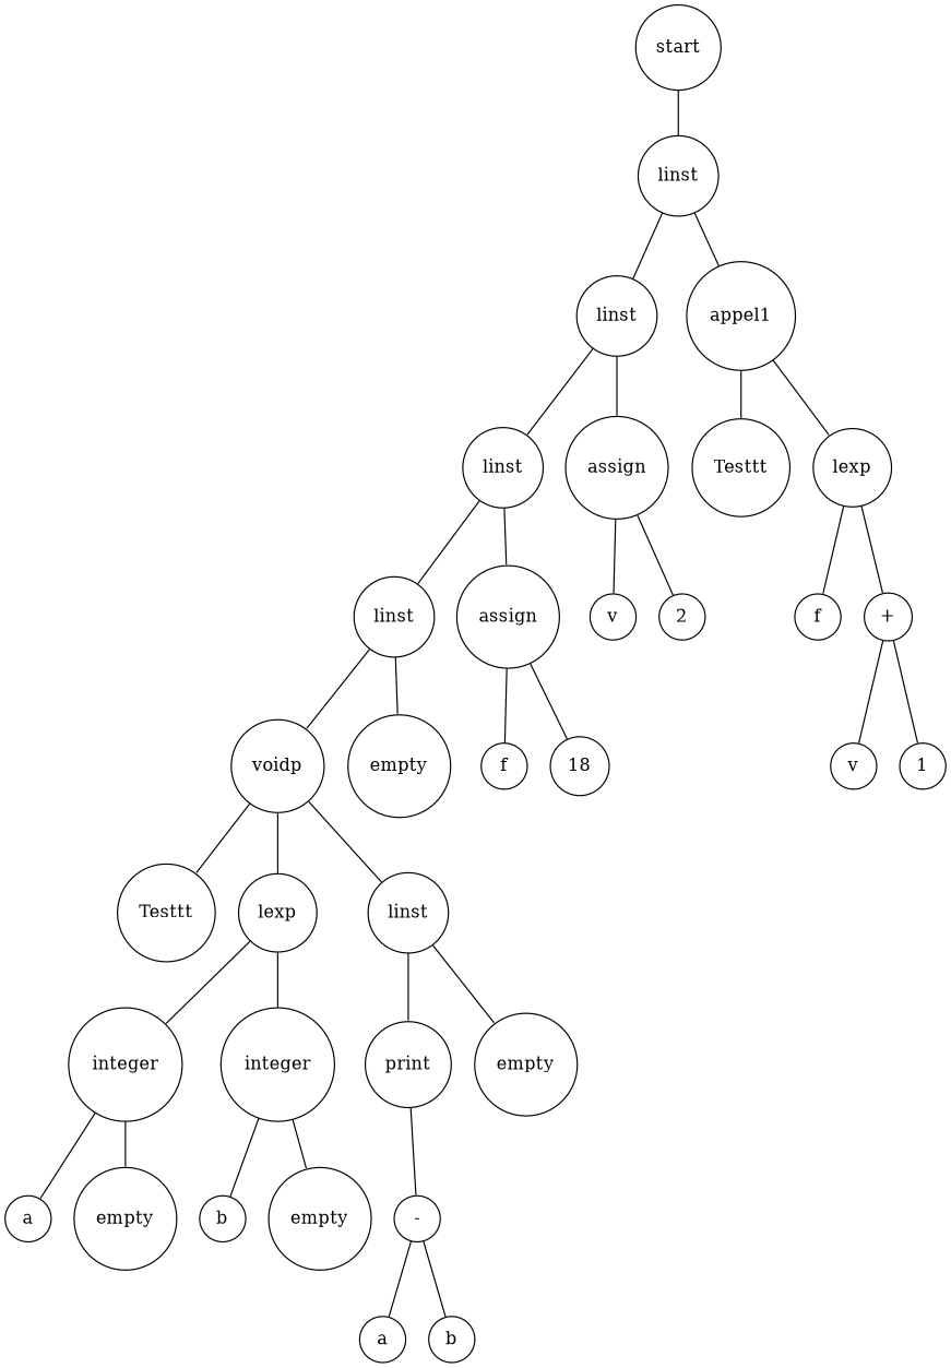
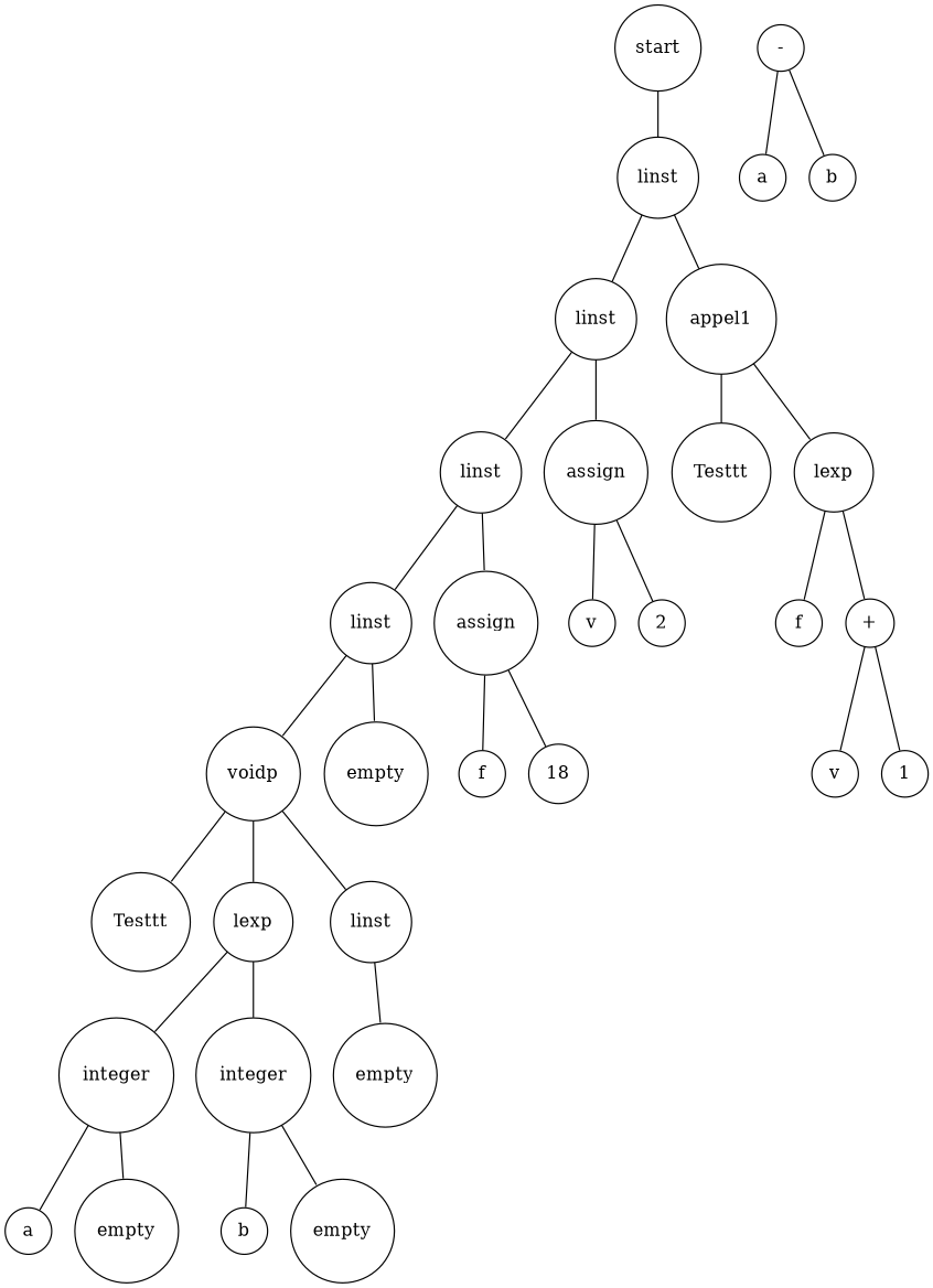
  digraph {
    node [shape=circle]
    edge [arrowsize=0]
    n1 [label=start]
    n2 [label=linst]
    n3 [label=linst]
    n4 [label=appel1]
    n5 [label=linst]
    n6 [label=assign]
    n7 [label=Testtt]
    n8 [label=lexp]
    n9 [label=linst]
    n10 [label=assign]
    n11 [label=v]
    n12 [label=2]
    n13 [label=voidp]
    n14 [label=empty]
    n15 [label=f]
    n16 [label=18]
    n17 [label=Testtt]
    n18 [label=lexp]
    n19 [label=linst]
    n20 [label=integer]
    n21 [label=integer]
-   n22 [label=print]
    n23 [label=empty]
    n24 [label=a]
    n25 [label=empty]
    n26 [label=b]
    n27 [label=empty]
    n28 [label="-"]
    n29 [label=a]
    n30 [label=b]
    n31 [label=f]
    n32 [label="+"]
    n33 [label=v]
    n34 [label=1]
    n1 -> n2
    n2 -> n3
    n2 -> n4
    n3 -> n5
    n3 -> n6
    n4 -> n7
    n4 -> n8
    n5 -> n9
    n5 -> n10
    n6 -> n11
    n6 -> n12
    n8 -> n31
    n8 -> n32
    n9 -> n13
    n9 -> n14
    n10 -> n15
    n10 -> n16
    n13 -> n17
    n13 -> n18
    n13 -> n19
    n18 -> n20
    n18 -> n21
-   n19 -> n22
    n19 -> n23
    n20 -> n24
    n20 -> n25
    n21 -> n26
    n21 -> n27
-   n22 -> n28
    n28 -> n29
    n28 -> n30
    n32 -> n33
    n32 -> n34
  }
